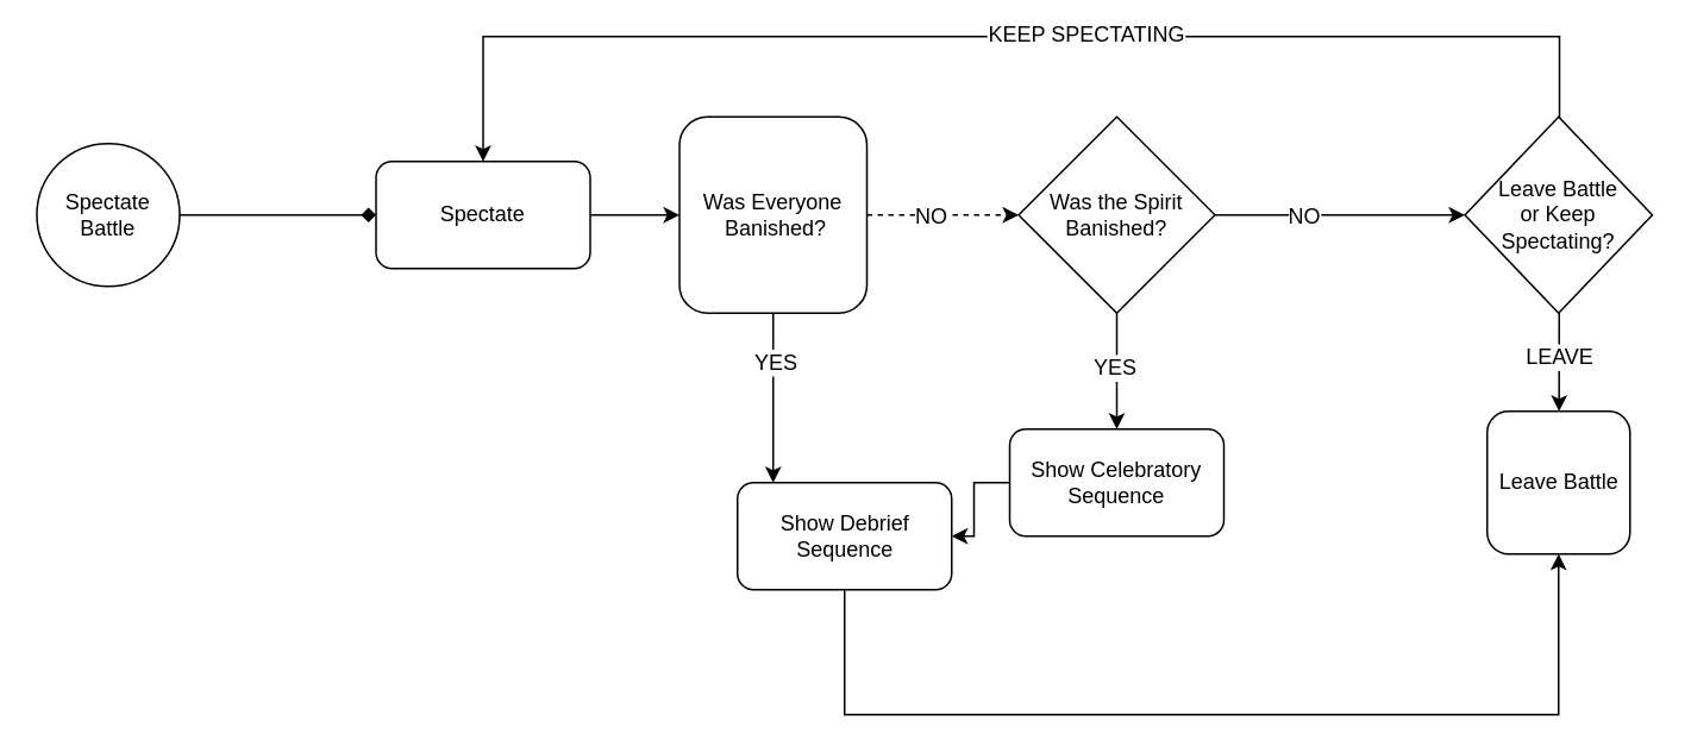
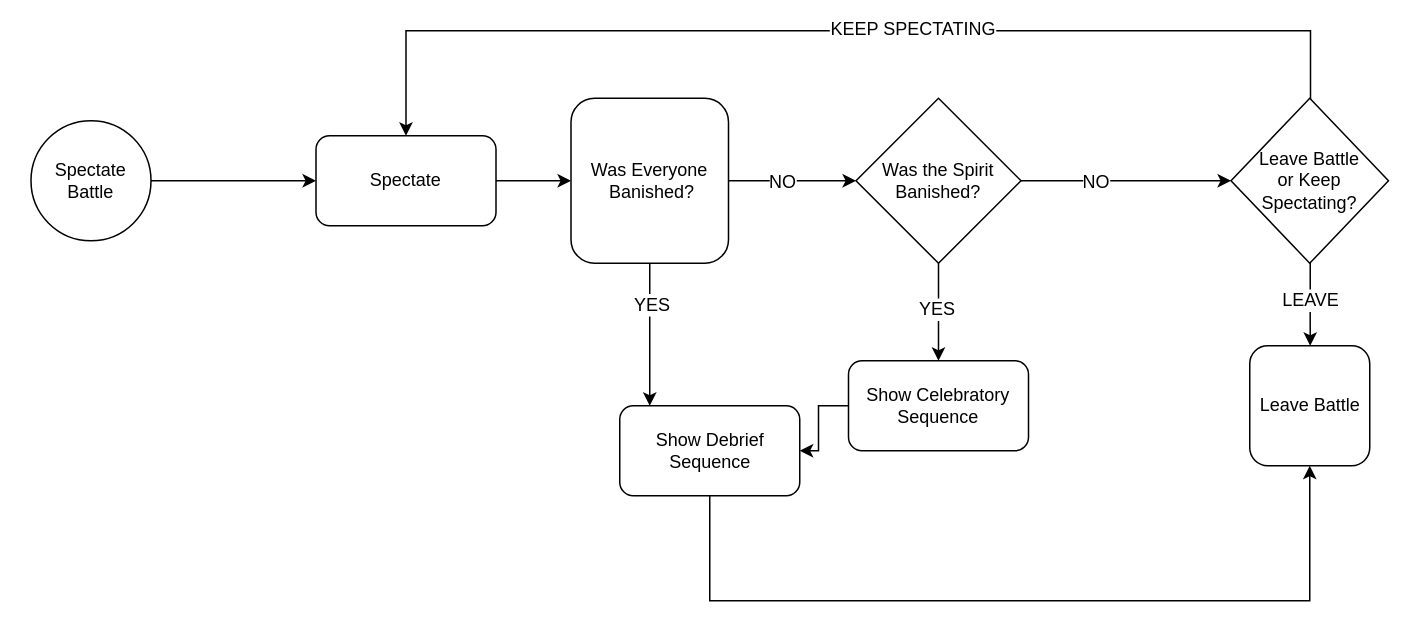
  <mxCell id="0" />
  <mxCell id="1" parent="0" />
- <mxCell id="2" value="" style="edgeStyle=orthogonalEdgeStyle;rounded=0;orthogonalLoop=1;jettySize=auto;html=1;entryX=0;entryY=0.5;entryDx=0;entryDy=0;endArrow=diamond;" parent="1" source="3" target="9" edge="1"><mxGeometry relative="1" as="geometry"><mxPoint x="180" y="120" as="targetPoint" /></mxGeometry></mxCell>
+ <mxCell id="2" value="" style="edgeStyle=orthogonalEdgeStyle;rounded=0;orthogonalLoop=1;jettySize=auto;html=1;entryX=0;entryY=0.5;entryDx=0;entryDy=0;" parent="1" source="3" target="9" edge="1"><mxGeometry relative="1" as="geometry"><mxPoint x="180" y="120" as="targetPoint" /></mxGeometry></mxCell>
  <mxCell id="3" value="Spectate Battle" style="ellipse;whiteSpace=wrap;html=1;aspect=fixed;" parent="1" vertex="1"><mxGeometry x="20" y="80" width="80" height="80" as="geometry" /></mxCell>
  <mxCell id="4" value="" style="edgeStyle=orthogonalEdgeStyle;rounded=0;orthogonalLoop=1;jettySize=auto;html=1;entryX=0.5;entryY=0;entryDx=0;entryDy=0;" parent="1" target="9" edge="1"><mxGeometry relative="1" as="geometry"><mxPoint x="873" y="70" as="sourcePoint" /><mxPoint x="442.5" y="-15" as="targetPoint" /><Array as="points"><mxPoint x="873" y="20" /><mxPoint x="270" y="20" /></Array></mxGeometry></mxCell>
  <mxCell id="5" value="KEEP SPECTATING" style="text;html=1;align=center;verticalAlign=middle;resizable=0;points=[];labelBackgroundColor=#ffffff;" parent="4" vertex="1" connectable="0"><mxGeometry x="-0.127" y="-2" relative="1" as="geometry"><mxPoint as="offset" /></mxGeometry></mxCell>
  <mxCell id="6" value="" style="edgeStyle=orthogonalEdgeStyle;rounded=0;orthogonalLoop=1;jettySize=auto;html=1;" parent="1" target="20" edge="1"><mxGeometry relative="1" as="geometry"><mxPoint x="872.833" y="174.651" as="sourcePoint" /><Array as="points"><mxPoint x="873" y="200" /><mxPoint x="873" y="200" /></Array></mxGeometry></mxCell>
  <mxCell id="7" value="LEAVE" style="text;html=1;align=center;verticalAlign=middle;resizable=0;points=[];labelBackgroundColor=#ffffff;" parent="6" vertex="1" connectable="0"><mxGeometry x="-0.549" y="-8" relative="1" as="geometry"><mxPoint x="7.67" y="12.85" as="offset" /></mxGeometry></mxCell>
  <mxCell id="8" value="" style="edgeStyle=orthogonalEdgeStyle;rounded=0;orthogonalLoop=1;jettySize=auto;html=1;entryX=0;entryY=0.5;entryDx=0;entryDy=0;" parent="1" source="9" target="14" edge="1"><mxGeometry relative="1" as="geometry"><mxPoint x="410" y="120" as="targetPoint" /></mxGeometry></mxCell>
  <mxCell id="9" value="&lt;div&gt;Spectate&lt;/div&gt;" style="rounded=1;whiteSpace=wrap;html=1;" parent="1" vertex="1"><mxGeometry x="210" y="90" width="120" height="60" as="geometry" /></mxCell>
- <mxCell id="10" value="" style="edgeStyle=orthogonalEdgeStyle;rounded=0;orthogonalLoop=1;jettySize=auto;html=1;dashed=1;" parent="1" source="14" target="19" edge="1"><mxGeometry relative="1" as="geometry" /></mxCell>
+ <mxCell id="10" value="" style="edgeStyle=orthogonalEdgeStyle;rounded=0;orthogonalLoop=1;jettySize=auto;html=1;" parent="1" source="14" target="19" edge="1"><mxGeometry relative="1" as="geometry" /></mxCell>
  <mxCell id="11" value="NO" style="text;html=1;align=center;verticalAlign=middle;resizable=0;points=[];labelBackgroundColor=#ffffff;" parent="10" vertex="1" connectable="0"><mxGeometry x="0.184" y="-1" relative="1" as="geometry"><mxPoint x="-15" y="-1" as="offset" /></mxGeometry></mxCell>
  <mxCell id="12" value="" style="edgeStyle=orthogonalEdgeStyle;rounded=0;orthogonalLoop=1;jettySize=auto;html=1;" parent="1" source="14" target="24" edge="1"><mxGeometry relative="1" as="geometry"><Array as="points"><mxPoint x="433" y="290" /><mxPoint x="433" y="290" /></Array></mxGeometry></mxCell>
  <mxCell id="13" value="YES" style="text;html=1;align=center;verticalAlign=middle;resizable=0;points=[];labelBackgroundColor=#ffffff;" parent="12" vertex="1" connectable="0"><mxGeometry x="-0.44" y="1" relative="1" as="geometry"><mxPoint as="offset" /></mxGeometry></mxCell>
  <mxCell id="14" value="Was Everyone&lt;br&gt;&amp;nbsp;Banished?" style="whiteSpace=wrap;html=1;rounded=1;" parent="1" vertex="1"><mxGeometry x="380" y="65" width="105" height="110" as="geometry" /></mxCell>
  <mxCell id="15" value="" style="edgeStyle=orthogonalEdgeStyle;rounded=0;orthogonalLoop=1;jettySize=auto;html=1;" parent="1" source="19" edge="1"><mxGeometry relative="1" as="geometry"><mxPoint x="820" y="120" as="targetPoint" /></mxGeometry></mxCell>
  <mxCell id="16" value="NO" style="text;html=1;align=center;verticalAlign=middle;resizable=0;points=[];labelBackgroundColor=#ffffff;" parent="15" vertex="1" connectable="0"><mxGeometry x="0.326" relative="1" as="geometry"><mxPoint x="-42.5" as="offset" /></mxGeometry></mxCell>
  <mxCell id="17" value="" style="edgeStyle=orthogonalEdgeStyle;rounded=0;orthogonalLoop=1;jettySize=auto;html=1;entryX=0.5;entryY=0;entryDx=0;entryDy=0;" parent="1" source="19" target="22" edge="1"><mxGeometry relative="1" as="geometry"><Array as="points" /></mxGeometry></mxCell>
  <mxCell id="18" value="YES" style="text;html=1;align=center;verticalAlign=middle;resizable=0;points=[];labelBackgroundColor=#ffffff;" parent="17" vertex="1" connectable="0"><mxGeometry x="-0.069" y="-2" relative="1" as="geometry"><mxPoint as="offset" /></mxGeometry></mxCell>
  <mxCell id="19" value="Was the Spirit Banished?" style="rhombus;whiteSpace=wrap;html=1;" parent="1" vertex="1"><mxGeometry x="570" y="65" width="110" height="110" as="geometry" /></mxCell>
  <mxCell id="20" value="Leave Battle" style="whiteSpace=wrap;html=1;aspect=fixed;rounded=1;" parent="1" vertex="1"><mxGeometry x="832.5" y="230" width="80" height="80" as="geometry" /></mxCell>
  <mxCell id="21" value="" style="edgeStyle=orthogonalEdgeStyle;rounded=0;orthogonalLoop=1;jettySize=auto;html=1;" parent="1" source="22" target="24" edge="1"><mxGeometry relative="1" as="geometry" /></mxCell>
  <mxCell id="22" value="&lt;div&gt;Show Celebratory Sequence&lt;/div&gt;" style="rounded=1;whiteSpace=wrap;html=1;" parent="1" vertex="1"><mxGeometry x="565" y="240" width="120" height="60" as="geometry" /></mxCell>
  <mxCell id="23" value="" style="edgeStyle=orthogonalEdgeStyle;rounded=0;orthogonalLoop=1;jettySize=auto;html=1;entryX=0.5;entryY=1;entryDx=0;entryDy=0;" parent="1" source="24" target="20" edge="1"><mxGeometry relative="1" as="geometry"><mxPoint x="612.5" y="390" as="targetPoint" /><Array as="points"><mxPoint x="873" y="400" /></Array></mxGeometry></mxCell>
  <mxCell id="24" value="&lt;div&gt;Show Debrief Sequence&lt;/div&gt;" style="rounded=1;whiteSpace=wrap;html=1;" parent="1" vertex="1"><mxGeometry x="412.5" y="270" width="120" height="60" as="geometry" /></mxCell>
  <mxCell id="25" value="Leave Battle &lt;br&gt;or Keep &lt;br&gt;Spectating?" style="rhombus;whiteSpace=wrap;html=1;" parent="1" vertex="1"><mxGeometry x="820" y="65" width="105" height="110" as="geometry" /></mxCell>
